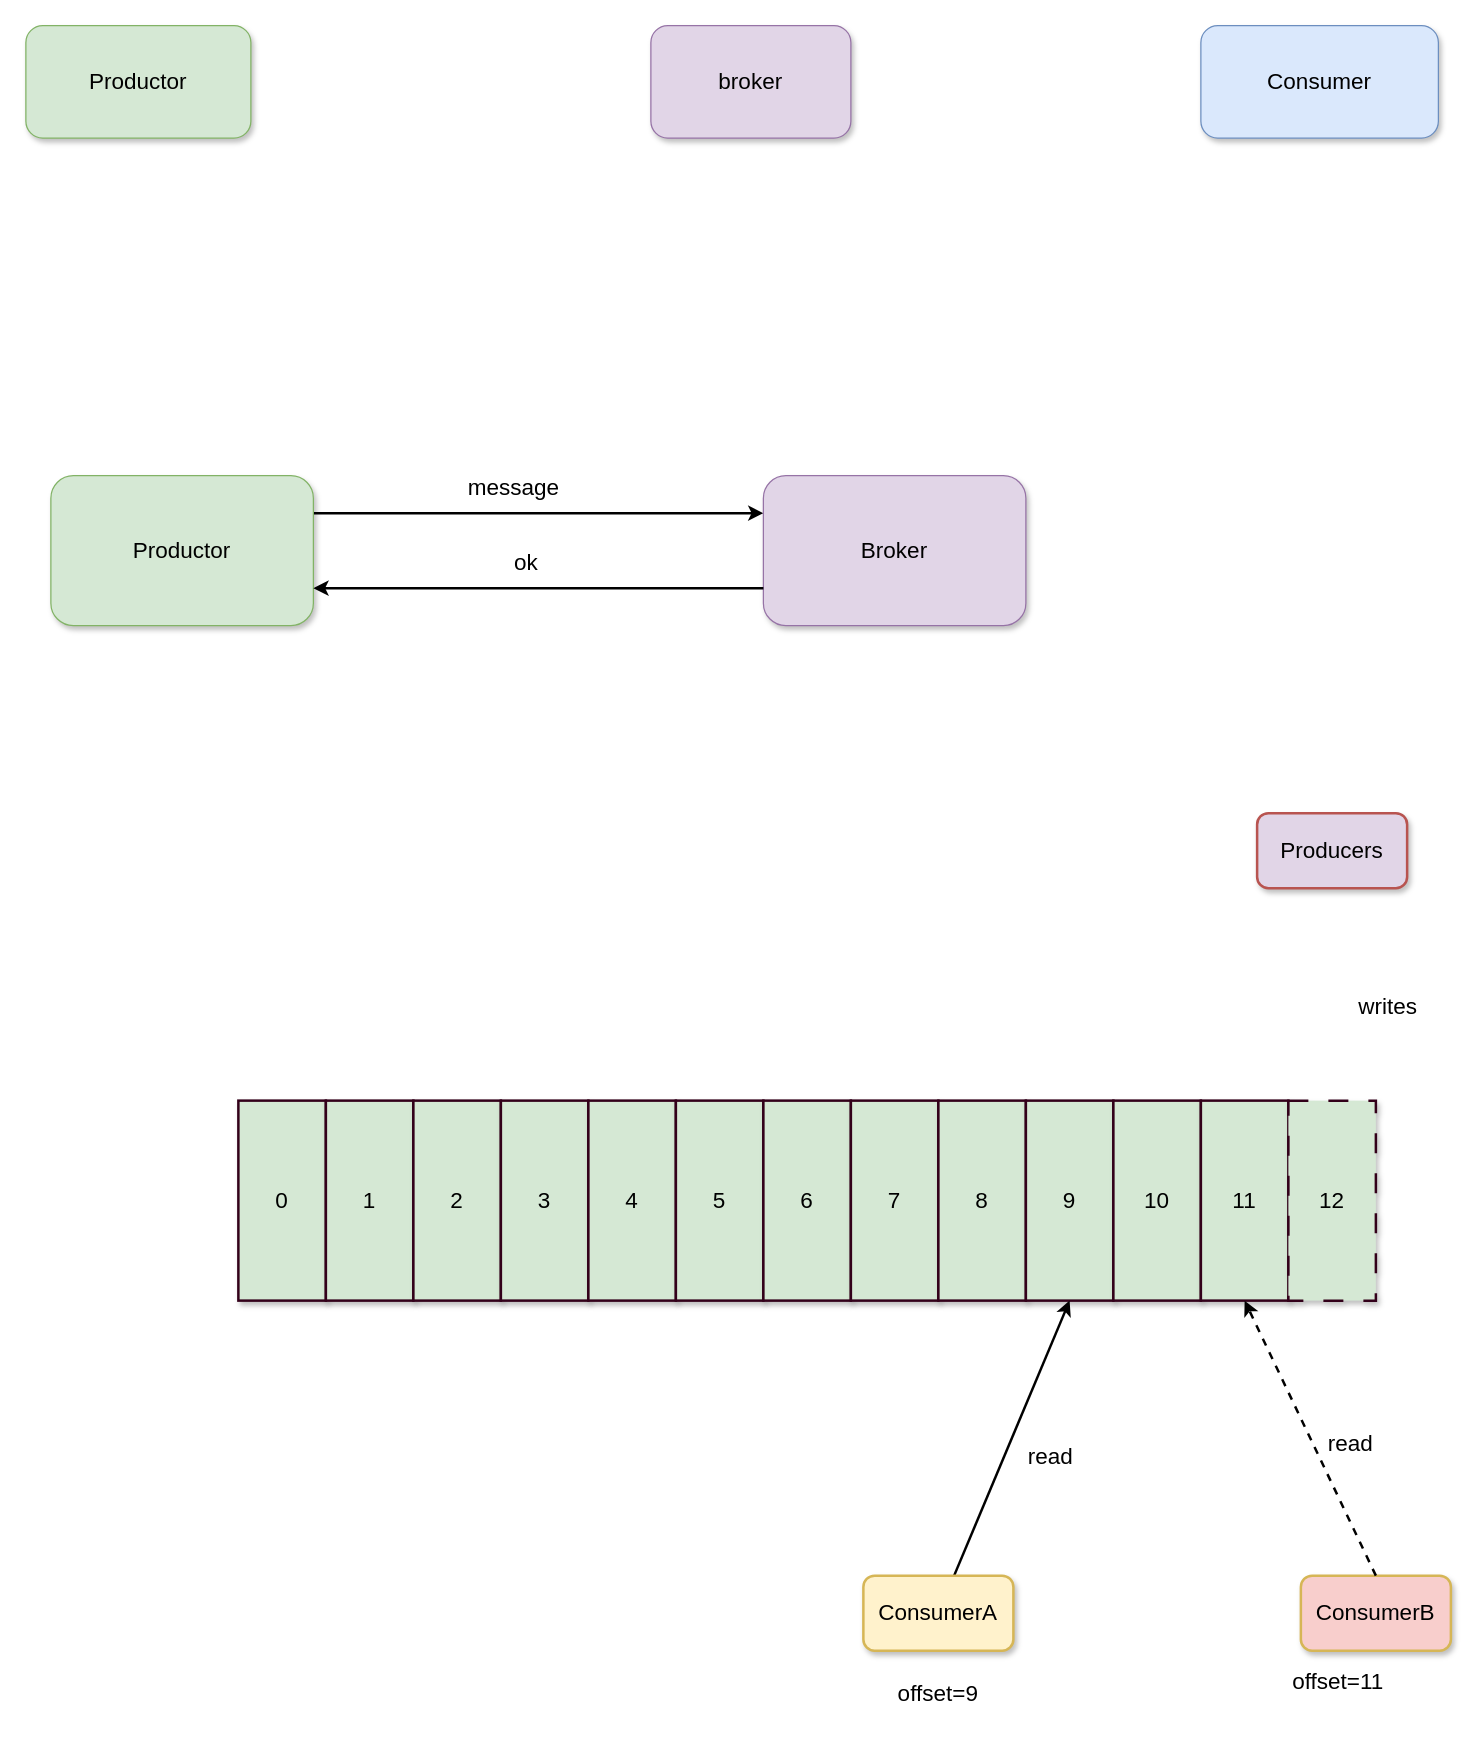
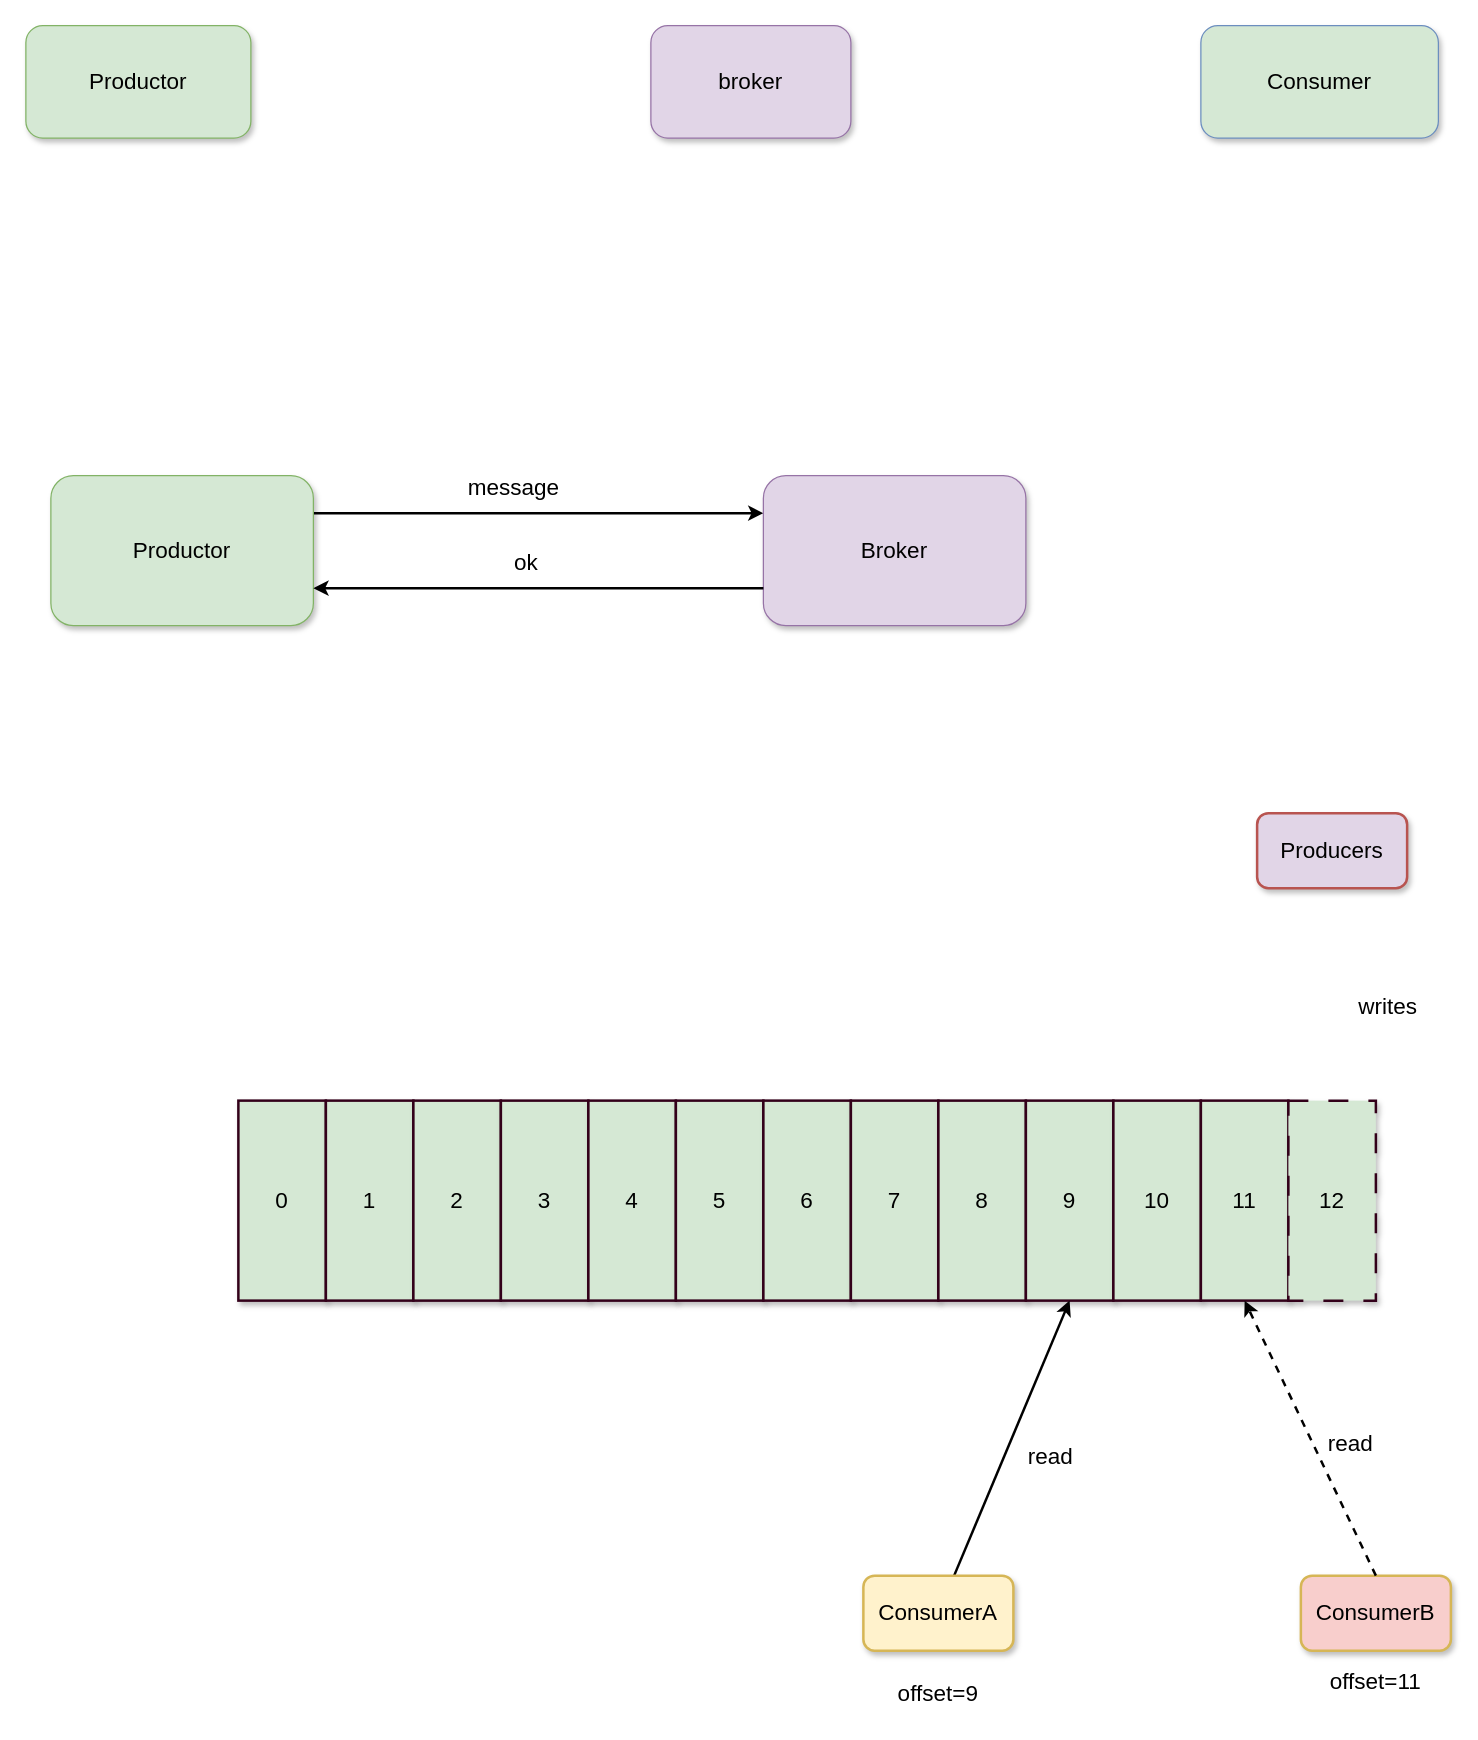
  <mxCell id="0" />
  <mxCell id="1" parent="0" />
  <mxCell id="2" value="Productor" style="rounded=1;whiteSpace=wrap;html=1;fillColor=#d5e8d4;strokeColor=#82b366;shadow=1;fontSize=18;" vertex="1" parent="1"><mxGeometry x="20" y="20" width="180" height="90" as="geometry" /></mxCell>
  <mxCell id="3" value="&lt;font style=&quot;font-size: 18px;&quot;&gt;broker&lt;/font&gt;" style="rounded=1;whiteSpace=wrap;html=1;fillColor=#e1d5e7;strokeColor=#9673a6;shadow=1;" vertex="1" parent="1"><mxGeometry x="520" y="20" width="160" height="90" as="geometry" /></mxCell>
- <mxCell id="4" value="Consumer" style="rounded=1;whiteSpace=wrap;html=1;fillColor=#dae8fc;strokeColor=#6c8ebf;shadow=1;fontSize=18;" vertex="1" parent="1"><mxGeometry x="960" y="20" width="190" height="90" as="geometry" /></mxCell>
+ <mxCell id="4" value="Consumer" style="rounded=1;whiteSpace=wrap;html=1;fillColor=#d5e8d4;strokeColor=#6c8ebf;shadow=1;fontSize=18;" vertex="1" parent="1"><mxGeometry x="960" y="20" width="190" height="90" as="geometry" /></mxCell>
  <mxCell id="5" style="edgeStyle=none;html=1;entryX=0;entryY=0.25;entryDx=0;entryDy=0;strokeWidth=2;fontSize=18;exitX=1;exitY=0.25;exitDx=0;exitDy=0;" edge="1" parent="1" source="6" target="7"><mxGeometry relative="1" as="geometry" /></mxCell>
  <mxCell id="6" value="Productor" style="rounded=1;whiteSpace=wrap;html=1;fillColor=#d5e8d4;strokeColor=#82b366;shadow=1;fontSize=18;" vertex="1" parent="1"><mxGeometry x="40" y="380" width="210" height="120" as="geometry" /></mxCell>
  <mxCell id="7" value="&lt;font style=&quot;font-size: 18px;&quot;&gt;Broker&lt;/font&gt;" style="rounded=1;whiteSpace=wrap;html=1;fillColor=#e1d5e7;strokeColor=#9673a6;shadow=1;" vertex="1" parent="1"><mxGeometry x="610" y="380" width="210" height="120" as="geometry" /></mxCell>
  <mxCell id="8" value="message" style="text;html=1;align=center;verticalAlign=middle;resizable=0;points=[];autosize=1;strokeColor=none;fillColor=none;fontSize=18;shadow=1;sketch=0;" vertex="1" parent="1"><mxGeometry x="360" y="370" width="100" height="40" as="geometry" /></mxCell>
  <mxCell id="9" style="edgeStyle=none;html=1;entryX=1;entryY=0.75;entryDx=0;entryDy=0;strokeWidth=2;fontSize=18;exitX=0;exitY=0.75;exitDx=0;exitDy=0;" edge="1" parent="1" source="7" target="6"><mxGeometry relative="1" as="geometry"><mxPoint x="260" y="420" as="sourcePoint" /><mxPoint x="620" y="420" as="targetPoint" /></mxGeometry></mxCell>
  <mxCell id="10" value="ok" style="text;html=1;align=center;verticalAlign=middle;resizable=0;points=[];autosize=1;strokeColor=none;fillColor=none;fontSize=18;shadow=1;sketch=0;" vertex="1" parent="1"><mxGeometry x="400" y="430" width="40" height="40" as="geometry" /></mxCell>
  <mxCell id="11" value="Producers" style="rounded=1;whiteSpace=wrap;html=1;shadow=1;glass=0;sketch=0;strokeColor=#b85450;strokeWidth=2;fontSize=18;fillColor=#e1d5e7;" vertex="1" parent="1"><mxGeometry x="1005" y="650" width="120" height="60" as="geometry" /></mxCell>
  <mxCell id="12" value="" style="group" vertex="1" connectable="0" parent="1"><mxGeometry x="190" y="880" width="910" height="160" as="geometry" /></mxCell>
  <mxCell id="13" value="0" style="rounded=0;whiteSpace=wrap;html=1;shadow=1;fontSize=18;fillColor=#d5e8d4;strokeColor=#33001A;glass=0;gradientColor=none;strokeWidth=2;" vertex="1" parent="12"><mxGeometry width="70" height="160" as="geometry" /></mxCell>
  <mxCell id="14" value="1" style="rounded=0;whiteSpace=wrap;html=1;shadow=1;fontSize=18;fillColor=#d5e8d4;strokeColor=#33001A;glass=0;gradientColor=none;strokeWidth=2;" vertex="1" parent="12"><mxGeometry x="70" width="70" height="160" as="geometry" /></mxCell>
  <mxCell id="15" value="2" style="rounded=0;whiteSpace=wrap;html=1;shadow=1;fontSize=18;fillColor=#d5e8d4;strokeColor=#33001A;glass=0;gradientColor=none;strokeWidth=2;" vertex="1" parent="12"><mxGeometry x="140" width="70" height="160" as="geometry" /></mxCell>
  <mxCell id="16" value="3" style="rounded=0;whiteSpace=wrap;html=1;shadow=1;fontSize=18;fillColor=#d5e8d4;strokeColor=#33001A;glass=0;gradientColor=none;strokeWidth=2;" vertex="1" parent="12"><mxGeometry x="210" width="70" height="160" as="geometry" /></mxCell>
  <mxCell id="17" value="4" style="rounded=0;whiteSpace=wrap;html=1;shadow=1;fontSize=18;fillColor=#d5e8d4;strokeColor=#33001A;glass=0;gradientColor=none;strokeWidth=2;" vertex="1" parent="12"><mxGeometry x="280" width="70" height="160" as="geometry" /></mxCell>
  <mxCell id="18" value="5" style="rounded=0;whiteSpace=wrap;html=1;shadow=1;fontSize=18;fillColor=#d5e8d4;strokeColor=#33001A;glass=0;gradientColor=none;strokeWidth=2;" vertex="1" parent="12"><mxGeometry x="350" width="70" height="160" as="geometry" /></mxCell>
  <mxCell id="19" value="6" style="rounded=0;whiteSpace=wrap;html=1;shadow=1;fontSize=18;fillColor=#d5e8d4;strokeColor=#33001A;glass=0;gradientColor=none;strokeWidth=2;" vertex="1" parent="12"><mxGeometry x="420" width="70" height="160" as="geometry" /></mxCell>
  <mxCell id="20" value="7" style="rounded=0;whiteSpace=wrap;html=1;shadow=1;fontSize=18;fillColor=#d5e8d4;strokeColor=#33001A;glass=0;gradientColor=none;strokeWidth=2;" vertex="1" parent="12"><mxGeometry x="490" width="70" height="160" as="geometry" /></mxCell>
  <mxCell id="21" value="8" style="rounded=0;whiteSpace=wrap;html=1;shadow=1;fontSize=18;fillColor=#d5e8d4;strokeColor=#33001A;glass=0;gradientColor=none;strokeWidth=2;" vertex="1" parent="12"><mxGeometry x="560" width="70" height="160" as="geometry" /></mxCell>
  <mxCell id="22" value="9" style="rounded=0;whiteSpace=wrap;html=1;shadow=1;fontSize=18;fillColor=#d5e8d4;strokeColor=#33001A;glass=0;gradientColor=none;strokeWidth=2;" vertex="1" parent="12"><mxGeometry x="630" width="70" height="160" as="geometry" /></mxCell>
  <mxCell id="23" value="10" style="rounded=0;whiteSpace=wrap;html=1;shadow=1;fontSize=18;fillColor=#d5e8d4;strokeColor=#33001A;glass=0;gradientColor=none;strokeWidth=2;" vertex="1" parent="12"><mxGeometry x="700" width="70" height="160" as="geometry" /></mxCell>
  <mxCell id="24" value="11" style="rounded=0;whiteSpace=wrap;html=1;shadow=1;fontSize=18;fillColor=#d5e8d4;strokeColor=#33001A;glass=0;gradientColor=none;strokeWidth=2;" vertex="1" parent="12"><mxGeometry x="770" width="70" height="160" as="geometry" /></mxCell>
  <mxCell id="25" value="12" style="rounded=0;whiteSpace=wrap;html=1;shadow=1;fontSize=18;fillColor=#d5e8d4;strokeColor=#33001A;glass=0;gradientColor=none;strokeWidth=2;dashed=1;dashPattern=8 8;" vertex="1" parent="12"><mxGeometry x="840" width="70" height="160" as="geometry" /></mxCell>
  <mxCell id="26" value="writes" style="text;html=1;strokeColor=none;fillColor=none;align=center;verticalAlign=middle;whiteSpace=wrap;rounded=0;shadow=1;glass=0;sketch=0;strokeWidth=2;fontSize=18;" vertex="1" parent="1"><mxGeometry x="1080" y="790" width="60" height="30" as="geometry" /></mxCell>
  <mxCell id="27" style="edgeStyle=none;html=1;entryX=0.5;entryY=1;entryDx=0;entryDy=0;strokeWidth=2;fontSize=18;" edge="1" parent="1" source="28" target="22"><mxGeometry relative="1" as="geometry" /></mxCell>
  <mxCell id="28" value="ConsumerA" style="rounded=1;whiteSpace=wrap;html=1;shadow=1;glass=0;sketch=0;strokeColor=#d6b656;strokeWidth=2;fontSize=18;fillColor=#fff2cc;" vertex="1" parent="1"><mxGeometry x="690" y="1260" width="120" height="60" as="geometry" /></mxCell>
  <mxCell id="29" value="ConsumerB" style="rounded=1;whiteSpace=wrap;html=1;shadow=1;glass=0;sketch=0;strokeColor=#d6b656;strokeWidth=2;fontSize=18;fillColor=#f8cecc;" vertex="1" parent="1"><mxGeometry x="1040" y="1260" width="120" height="60" as="geometry" /></mxCell>
  <mxCell id="30" value="" style="endArrow=classic;html=1;strokeWidth=2;fontSize=18;entryX=0.5;entryY=1;entryDx=0;entryDy=0;exitX=0.5;exitY=0;exitDx=0;exitDy=0;dashed=1;" edge="1" parent="1" source="29" target="24"><mxGeometry width="50" height="50" relative="1" as="geometry"><mxPoint x="1040" y="1260" as="sourcePoint" /><mxPoint x="1090" y="1210" as="targetPoint" /></mxGeometry></mxCell>
  <mxCell id="31" value="offset=9" style="text;html=1;strokeColor=none;fillColor=none;align=center;verticalAlign=middle;whiteSpace=wrap;rounded=0;shadow=1;glass=0;sketch=0;strokeWidth=2;fontSize=18;" vertex="1" parent="1"><mxGeometry x="720" y="1340" width="60" height="30" as="geometry" /></mxCell>
- <mxCell id="32" value="offset=11" style="text;html=1;strokeColor=none;fillColor=none;align=center;verticalAlign=middle;whiteSpace=wrap;rounded=0;shadow=1;glass=0;sketch=0;strokeWidth=2;fontSize=18;" vertex="1" parent="1"><mxGeometry x="1040" y="1330" width="60" height="30" as="geometry" /></mxCell>
+ <mxCell id="32" value="offset=11" style="text;html=1;strokeColor=none;fillColor=none;align=center;verticalAlign=middle;whiteSpace=wrap;rounded=0;shadow=1;glass=0;sketch=0;strokeWidth=2;fontSize=18;" vertex="1" parent="1"><mxGeometry x="1070" y="1330" width="60" height="30" as="geometry" /></mxCell>
  <mxCell id="33" value="read" style="text;html=1;strokeColor=none;fillColor=none;align=center;verticalAlign=middle;whiteSpace=wrap;rounded=0;shadow=1;glass=0;sketch=0;strokeWidth=2;fontSize=18;" vertex="1" parent="1"><mxGeometry x="810" y="1150" width="60" height="30" as="geometry" /></mxCell>
  <mxCell id="34" value="read" style="text;html=1;strokeColor=none;fillColor=none;align=center;verticalAlign=middle;whiteSpace=wrap;rounded=0;shadow=1;glass=0;sketch=0;strokeWidth=2;fontSize=18;" vertex="1" parent="1"><mxGeometry x="1050" y="1140" width="60" height="30" as="geometry" /></mxCell>
